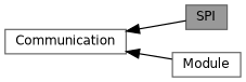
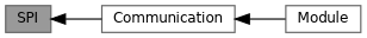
  digraph {
    rankdir=LR
    node [color=grey40 fillcolor=white fontname=Helvetica fontsize=10 shape=box style=filled]
    edge [dir=back fontname=Helvetica fontsize=10 labelfontname=Helvetica labelfontsize=10 shape=plaintext style=solid]
    n1 [color=gray40 fillcolor=grey60 fontcolor=black height=0.2 label=SPI width=0.4]
    n2 [height=0.2 label=Communication width=0.4]
    n3 [height=0.2 label=Module width=0.4]
-   n2 -> n1
+   n1 -> n2
    n2 -> n3
  }
